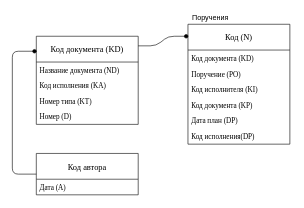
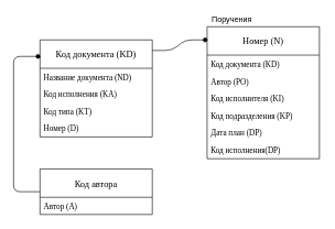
  <mxCell id="0" />
  <mxCell id="1" parent="0" />
  <mxCell id="2" value="Поручения" style="text;html=1;align=center;verticalAlign=middle;resizable=0;points=[];;autosize=1;" vertex="1" parent="1"><mxGeometry x="405" y="83" width="80" height="20" as="geometry" /></mxCell>
- <mxCell id="3" value="Код (N)" style="swimlane;fontStyle=0;childLayout=stackLayout;horizontal=1;startSize=43;fillColor=none;horizontalStack=0;resizeParent=1;resizeParentMax=0;resizeLast=0;collapsible=1;marginBottom=0;swimlaneFillColor=#ffffff;align=center;fontSize=14;fontFamily=Times New Roman;" vertex="1" parent="1"><mxGeometry x="313" y="40" width="170" height="200" as="geometry" /></mxCell>
+ <mxCell id="3" value="Номер (N)" style="swimlane;fontStyle=0;childLayout=stackLayout;horizontal=1;startSize=43;fillColor=none;horizontalStack=0;resizeParent=1;resizeParentMax=0;resizeLast=0;collapsible=1;marginBottom=0;swimlaneFillColor=#ffffff;align=center;fontSize=14;fontFamily=Times New Roman;" vertex="1" parent="1"><mxGeometry x="313" y="40" width="170" height="200" as="geometry" /></mxCell>
  <mxCell id="4" value="Код документа (KD)&#10;" style="text;strokeColor=none;fillColor=none;spacingLeft=4;spacingRight=4;overflow=hidden;rotatable=0;points=[[0,0.5],[1,0.5]];portConstraint=eastwest;fontSize=12;fontFamily=Times New Roman;" vertex="1" parent="3"><mxGeometry y="43" width="170" height="27" as="geometry" /></mxCell>
- <mxCell id="5" value="Поручение (PO)" style="text;strokeColor=none;fillColor=none;spacingLeft=4;spacingRight=4;overflow=hidden;rotatable=0;points=[[0,0.5],[1,0.5]];portConstraint=eastwest;fontSize=12;fontFamily=Times New Roman;" vertex="1" parent="3"><mxGeometry y="70" width="170" height="26" as="geometry" /></mxCell>
+ <mxCell id="5" value="Автор (PO)" style="text;strokeColor=none;fillColor=none;spacingLeft=4;spacingRight=4;overflow=hidden;rotatable=0;points=[[0,0.5],[1,0.5]];portConstraint=eastwest;fontSize=12;fontFamily=Times New Roman;" vertex="1" parent="3"><mxGeometry y="70" width="170" height="26" as="geometry" /></mxCell>
  <mxCell id="6" value="Код исполнителя (KI)" style="text;strokeColor=none;fillColor=none;spacingLeft=4;spacingRight=4;overflow=hidden;rotatable=0;points=[[0,0.5],[1,0.5]];portConstraint=eastwest;fontSize=12;fontFamily=Times New Roman;" vertex="1" parent="3"><mxGeometry y="96" width="170" height="26" as="geometry" /></mxCell>
- <mxCell id="7" value="Код документа (KP)" style="text;strokeColor=none;fillColor=none;spacingLeft=4;spacingRight=4;overflow=hidden;rotatable=0;points=[[0,0.5],[1,0.5]];portConstraint=eastwest;fontSize=12;fontFamily=Times New Roman;" vertex="1" parent="3"><mxGeometry y="122" width="170" height="26" as="geometry" /></mxCell>
+ <mxCell id="7" value="Код подразделения (KP)" style="text;strokeColor=none;fillColor=none;spacingLeft=4;spacingRight=4;overflow=hidden;rotatable=0;points=[[0,0.5],[1,0.5]];portConstraint=eastwest;fontSize=12;fontFamily=Times New Roman;" vertex="1" parent="3"><mxGeometry y="122" width="170" height="26" as="geometry" /></mxCell>
  <mxCell id="8" value="Дата план (DP)" style="text;strokeColor=none;fillColor=none;spacingLeft=4;spacingRight=4;overflow=hidden;rotatable=0;points=[[0,0.5],[1,0.5]];portConstraint=eastwest;fontSize=12;fontFamily=Times New Roman;" vertex="1" parent="3"><mxGeometry y="148" width="170" height="26" as="geometry" /></mxCell>
  <mxCell id="9" value="Код исполнения(DP)" style="text;strokeColor=none;fillColor=none;spacingLeft=4;spacingRight=4;overflow=hidden;rotatable=0;points=[[0,0.5],[1,0.5]];portConstraint=eastwest;fontSize=12;fontFamily=Times New Roman;" vertex="1" parent="3"><mxGeometry y="174" width="170" height="26" as="geometry" /></mxCell>
  <mxCell id="10" value="Поручения" style="text;html=1;align=center;verticalAlign=middle;resizable=0;points=[];;autosize=1;" vertex="1" parent="1"><mxGeometry x="310" y="20" width="80" height="20" as="geometry" /></mxCell>
  <mxCell id="11" value="&#10;&#10;Код документа (KD)&#10;&#10;" style="swimlane;fontStyle=0;childLayout=stackLayout;horizontal=1;startSize=43;fillColor=none;horizontalStack=0;resizeParent=1;resizeParentMax=0;resizeLast=0;collapsible=1;marginBottom=0;swimlaneFillColor=#ffffff;align=center;fontSize=14;fontFamily=Times New Roman;" vertex="1" parent="1"><mxGeometry x="60" y="60" width="170" height="147" as="geometry" /></mxCell>
  <mxCell id="12" value="Название документа (ND)" style="text;strokeColor=none;fillColor=none;spacingLeft=4;spacingRight=4;overflow=hidden;rotatable=0;points=[[0,0.5],[1,0.5]];portConstraint=eastwest;fontSize=12;fontFamily=Times New Roman;" vertex="1" parent="11"><mxGeometry y="43" width="170" height="26" as="geometry" /></mxCell>
  <mxCell id="13" value="Код исполнения (KA)" style="text;strokeColor=none;fillColor=none;spacingLeft=4;spacingRight=4;overflow=hidden;rotatable=0;points=[[0,0.5],[1,0.5]];portConstraint=eastwest;fontSize=12;fontFamily=Times New Roman;" vertex="1" parent="11"><mxGeometry y="69" width="170" height="26" as="geometry" /></mxCell>
- <mxCell id="14" value="Номер типа (KT)" style="text;strokeColor=none;fillColor=none;spacingLeft=4;spacingRight=4;overflow=hidden;rotatable=0;points=[[0,0.5],[1,0.5]];portConstraint=eastwest;fontSize=12;fontFamily=Times New Roman;" vertex="1" parent="11"><mxGeometry y="95" width="170" height="26" as="geometry" /></mxCell>
+ <mxCell id="14" value="Код типа (KT)" style="text;strokeColor=none;fillColor=none;spacingLeft=4;spacingRight=4;overflow=hidden;rotatable=0;points=[[0,0.5],[1,0.5]];portConstraint=eastwest;fontSize=12;fontFamily=Times New Roman;" vertex="1" parent="11"><mxGeometry y="95" width="170" height="26" as="geometry" /></mxCell>
  <mxCell id="15" value="Номер (D)" style="text;strokeColor=none;fillColor=none;spacingLeft=4;spacingRight=4;overflow=hidden;rotatable=0;points=[[0,0.5],[1,0.5]];portConstraint=eastwest;fontSize=12;fontFamily=Times New Roman;" vertex="1" parent="11"><mxGeometry y="121" width="170" height="26" as="geometry" /></mxCell>
  <mxCell id="16" value="" style="edgeStyle=entityRelationEdgeStyle;fontSize=12;html=1;endArrow=oval;endFill=1;strokeWidth=1;" edge="1" parent="1"><mxGeometry width="100" height="100" relative="1" as="geometry"><mxPoint x="230" y="76" as="sourcePoint" /><mxPoint x="310" y="60" as="targetPoint" /></mxGeometry></mxCell>
  <mxCell id="17" value="Код автора" style="swimlane;fontStyle=0;childLayout=stackLayout;horizontal=1;startSize=43;fillColor=none;horizontalStack=0;resizeParent=1;resizeParentMax=0;resizeLast=0;collapsible=1;marginBottom=0;swimlaneFillColor=#ffffff;align=center;fontSize=14;fontFamily=Times New Roman;" vertex="1" parent="1"><mxGeometry x="60" y="255.5" width="170" height="69" as="geometry" /></mxCell>
- <mxCell id="18" value="Дата (A)" style="text;strokeColor=none;fillColor=none;spacingLeft=4;spacingRight=4;overflow=hidden;rotatable=0;points=[[0,0.5],[1,0.5]];portConstraint=eastwest;fontSize=12;fontFamily=Times New Roman;" vertex="1" parent="17"><mxGeometry y="43" width="170" height="26" as="geometry" /></mxCell>
+ <mxCell id="18" value="Автор (A)" style="text;strokeColor=none;fillColor=none;spacingLeft=4;spacingRight=4;overflow=hidden;rotatable=0;points=[[0,0.5],[1,0.5]];portConstraint=eastwest;fontSize=12;fontFamily=Times New Roman;" vertex="1" parent="17"><mxGeometry y="43" width="170" height="26" as="geometry" /></mxCell>
  <mxCell id="19" value="" style="endArrow=none;html=1;rounded=1;entryX=0;entryY=0.5;entryDx=0;entryDy=0;exitX=-0.018;exitY=0.17;exitDx=0;exitDy=0;exitPerimeter=0;startArrow=oval;startFill=1;" edge="1" parent="1" source="11" target="17"><mxGeometry relative="1" as="geometry"><mxPoint x="30" y="80" as="sourcePoint" /><mxPoint x="30" y="350" as="targetPoint" /><Array as="points"><mxPoint x="20" y="85" /><mxPoint x="20" y="290" /></Array></mxGeometry></mxCell>
